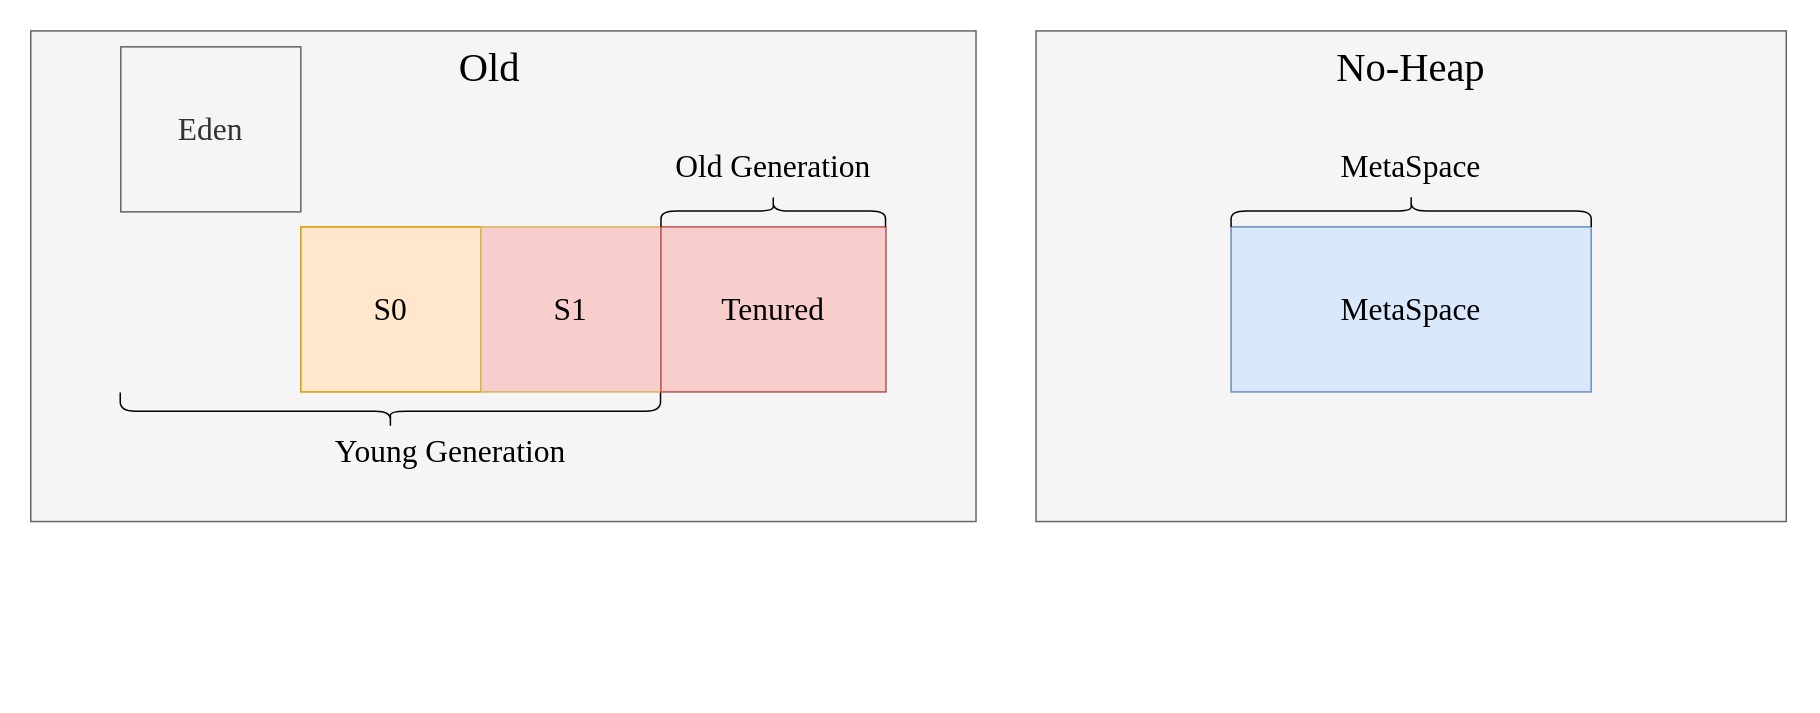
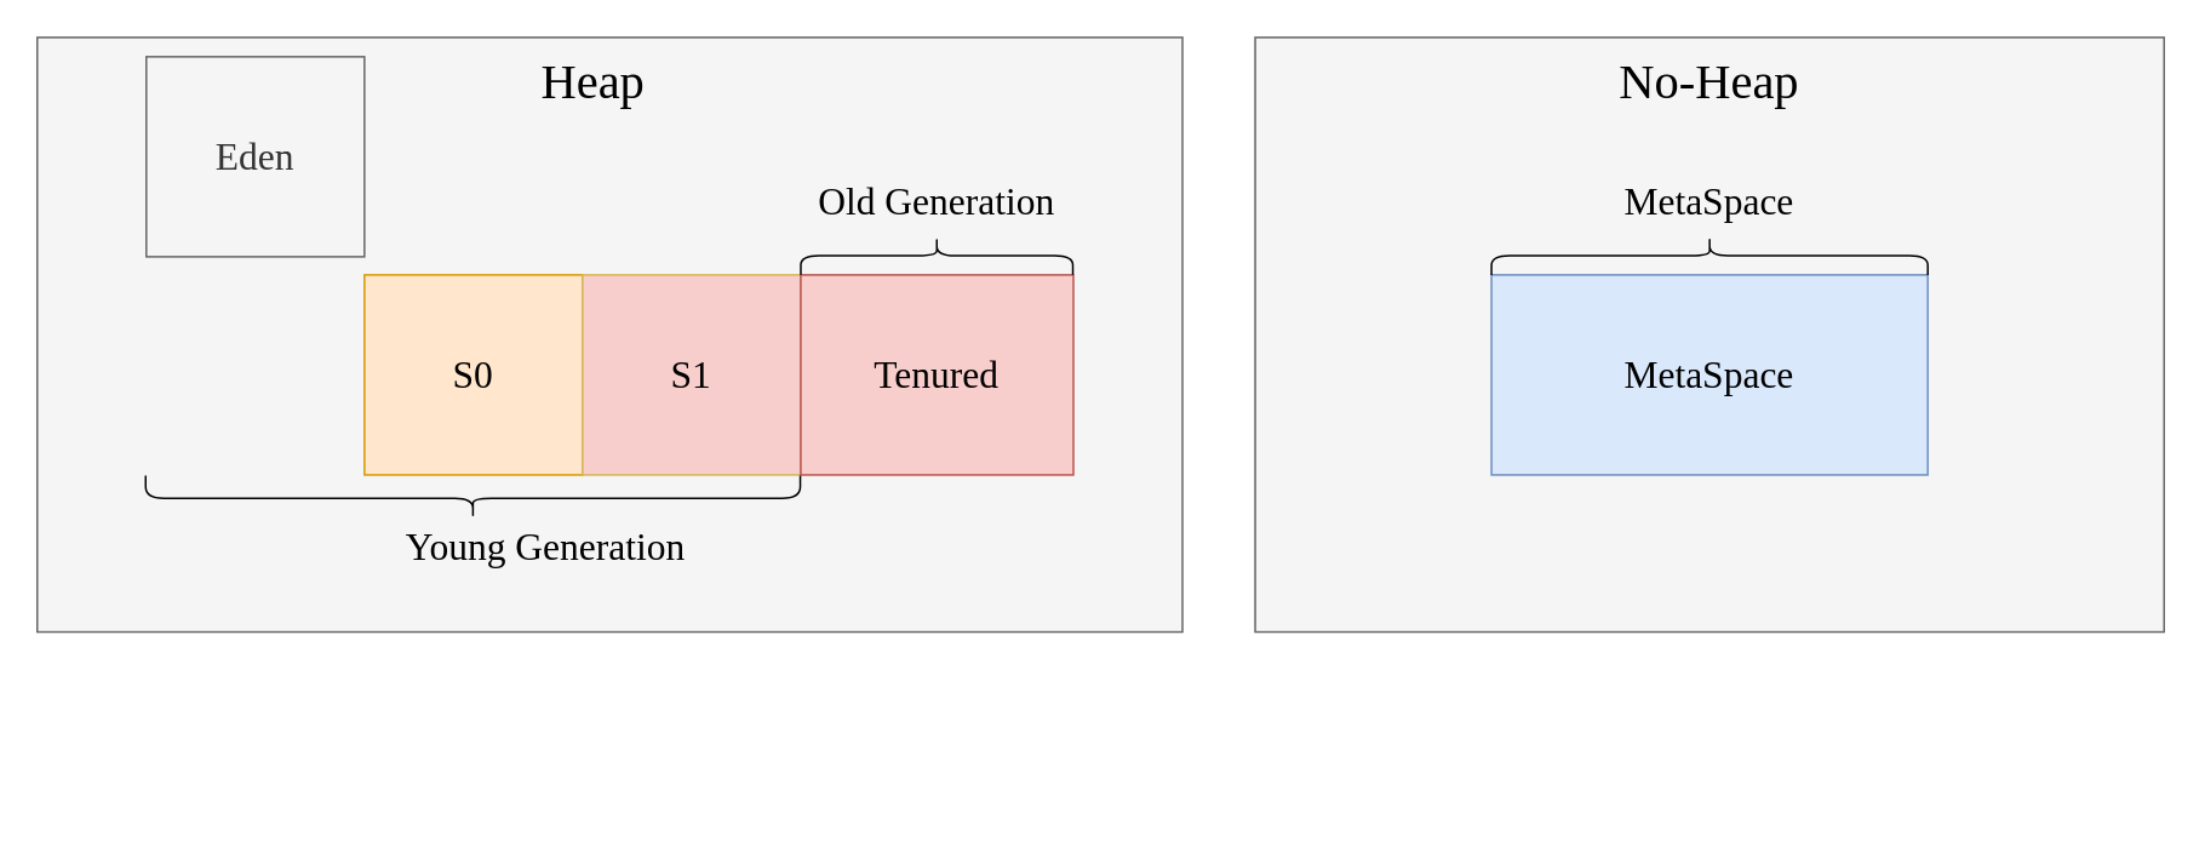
  <mxCell id="0" />
  <mxCell id="1" parent="0" />
  <mxCell id="2" value="" style="rounded=0;whiteSpace=wrap;html=1;fontFamily=Comic Sans MS;fontSize=21;fillColor=#f5f5f5;strokeColor=#666666;fontColor=#333333;" vertex="1" parent="1"><mxGeometry x="690.01" y="20" width="500" height="327" as="geometry" /></mxCell>
  <mxCell id="3" value="" style="rounded=0;whiteSpace=wrap;html=1;fontFamily=Comic Sans MS;fontSize=21;fillColor=#f5f5f5;strokeColor=#666666;fontColor=#333333;" vertex="1" parent="1"><mxGeometry x="20" y="20" width="630" height="327" as="geometry" /></mxCell>
  <mxCell id="4" value="Eden" style="rounded=0;whiteSpace=wrap;html=1;fontSize=21;fontFamily=Comic Sans MS;fillColor=#f5f5f5;strokeColor=#666666;fontColor=#333333;" vertex="1" parent="1"><mxGeometry x="80" y="30.62" width="120" height="110" as="geometry" /></mxCell>
  <mxCell id="5" value="&lt;span style=&quot;text-align: left&quot;&gt;S0&lt;/span&gt;" style="rounded=0;whiteSpace=wrap;html=1;fontSize=21;fontFamily=Comic Sans MS;fillColor=#ffe6cc;strokeColor=#d79b00;" vertex="1" parent="1"><mxGeometry x="200" y="150.62" width="120" height="110" as="geometry" /></mxCell>
  <mxCell id="6" value="S1" style="rounded=0;whiteSpace=wrap;html=1;fontSize=21;fontFamily=Comic Sans MS;fillColor=#f8cecc;strokeColor=#d6b656;" vertex="1" parent="1"><mxGeometry x="320" y="150.62" width="120" height="110" as="geometry" /></mxCell>
  <mxCell id="7" value="Tenured" style="rounded=0;whiteSpace=wrap;html=1;fontSize=21;fontFamily=Comic Sans MS;fillColor=#f8cecc;strokeColor=#b85450;" vertex="1" parent="1"><mxGeometry x="440.01" y="150.62" width="150" height="110" as="geometry" /></mxCell>
  <mxCell id="8" value="MetaSpace" style="rounded=0;whiteSpace=wrap;html=1;fontSize=21;fontFamily=Comic Sans MS;fillColor=#dae8fc;strokeColor=#6c8ebf;" vertex="1" parent="1"><mxGeometry x="820" y="150.62" width="240" height="110" as="geometry" /></mxCell>
  <mxCell id="9" value="" style="shape=curlyBracket;whiteSpace=wrap;html=1;rounded=1;rotation=-90;size=0.469;" vertex="1" parent="1"><mxGeometry x="247.86" y="92.74" width="23.67" height="360.1" as="geometry" /></mxCell>
  <mxCell id="10" value="MetaSpace" style="text;html=1;strokeColor=none;fillColor=none;align=center;verticalAlign=middle;whiteSpace=wrap;rounded=0;fontFamily=Comic Sans MS;fontSize=21;" vertex="1" parent="1"><mxGeometry x="870.01" y="100.62" width="140" height="20" as="geometry" /></mxCell>
  <mxCell id="11" value="Young Generation" style="text;html=1;strokeColor=none;fillColor=none;align=center;verticalAlign=middle;whiteSpace=wrap;rounded=0;fontFamily=Comic Sans MS;fontSize=21;" vertex="1" parent="1"><mxGeometry x="174.97" y="290.62" width="250.02" height="20" as="geometry" /></mxCell>
  <mxCell id="12" value="" style="shape=curlyBracket;whiteSpace=wrap;html=1;rounded=1;fontFamily=Comic Sans MS;fontSize=21;rotation=90;" vertex="1" parent="1"><mxGeometry x="504.44" y="65.21" width="20.83" height="149.66" as="geometry" /></mxCell>
  <mxCell id="13" value="Old Generation" style="text;html=1;strokeColor=none;fillColor=none;align=center;verticalAlign=middle;whiteSpace=wrap;rounded=0;fontFamily=Comic Sans MS;fontSize=21;" vertex="1" parent="1"><mxGeometry x="390" y="100.62" width="250.02" height="20" as="geometry" /></mxCell>
  <mxCell id="14" value="" style="shape=curlyBracket;whiteSpace=wrap;html=1;rounded=1;fontFamily=Comic Sans MS;fontSize=21;rotation=90;" vertex="1" parent="1"><mxGeometry x="929.39" y="20" width="21.25" height="240.03" as="geometry" /></mxCell>
- <mxCell id="15" value="&lt;font style=&quot;font-size: 27px&quot;&gt;Old&lt;/font&gt;" style="text;html=1;strokeColor=none;fillColor=none;align=center;verticalAlign=middle;whiteSpace=wrap;rounded=0;fontFamily=Comic Sans MS;fontSize=21;" vertex="1" parent="1"><mxGeometry x="271.53" y="25.21" width="108" height="40" as="geometry" /></mxCell>
+ <mxCell id="15" value="&lt;font style=&quot;font-size: 27px&quot;&gt;Heap&lt;/font&gt;" style="text;html=1;strokeColor=none;fillColor=none;align=center;verticalAlign=middle;whiteSpace=wrap;rounded=0;fontFamily=Comic Sans MS;fontSize=21;" vertex="1" parent="1"><mxGeometry x="271.53" y="25.21" width="108" height="40" as="geometry" /></mxCell>
  <mxCell id="16" value="&lt;font style=&quot;font-size: 27px&quot;&gt;No-Heap&lt;/font&gt;" style="text;html=1;strokeColor=none;fillColor=none;align=center;verticalAlign=middle;whiteSpace=wrap;rounded=0;fontFamily=Comic Sans MS;fontSize=21;" vertex="1" parent="1"><mxGeometry x="875.01" y="25.21" width="130" height="40" as="geometry" /></mxCell>
